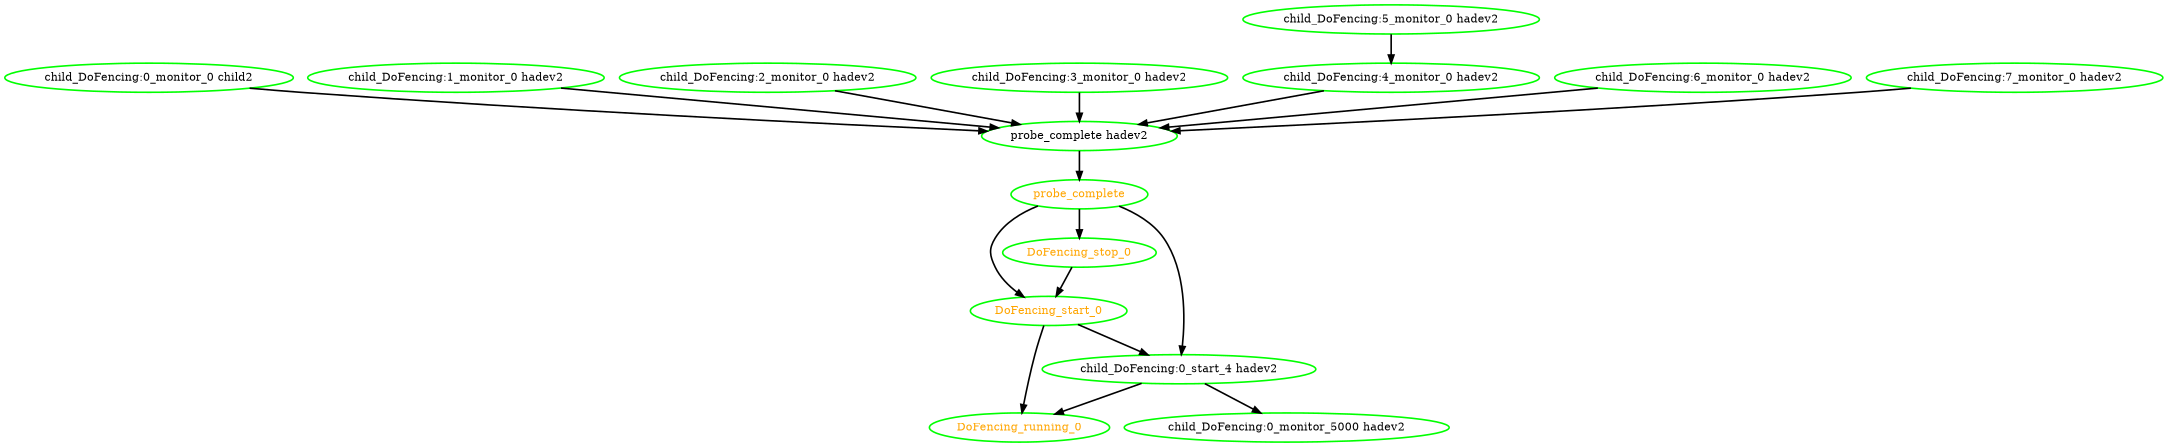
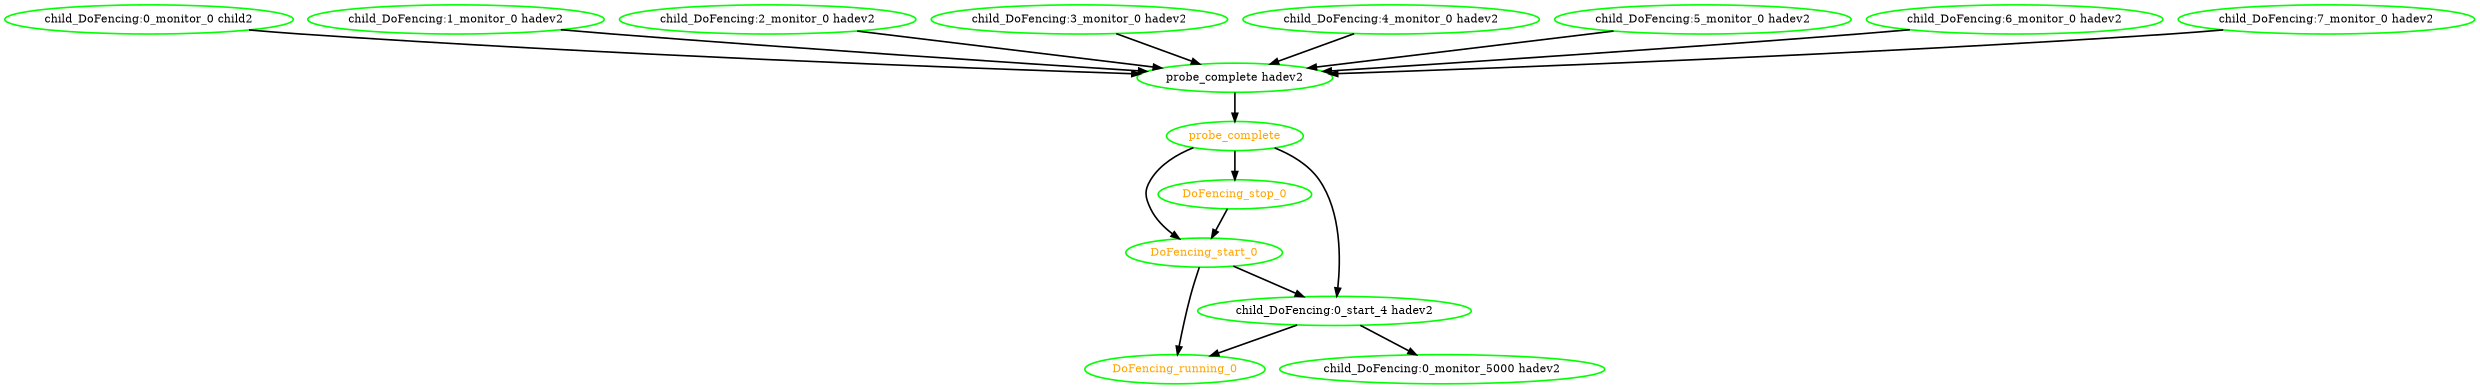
  digraph {
    node [color=green fontcolor=black style=bold]
    edge [style=bold]
    DoFencing_running_0 [fontcolor=orange]
    DoFencing_start_0 [fontcolor=orange]
    n3 [label="child_DoFencing:0_start_4 hadev2"]
    "child_DoFencing:0_monitor_5000 hadev2"
    DoFencing_stop_0 [fontcolor=orange]
    n6 [label="child_DoFencing:0_monitor_0 child2"]
    "probe_complete hadev2"
    probe_complete [fontcolor=orange]
    "child_DoFencing:1_monitor_0 hadev2"
    "child_DoFencing:2_monitor_0 hadev2"
    "child_DoFencing:3_monitor_0 hadev2"
    "child_DoFencing:4_monitor_0 hadev2"
    "child_DoFencing:5_monitor_0 hadev2"
    "child_DoFencing:6_monitor_0 hadev2"
    "child_DoFencing:7_monitor_0 hadev2"
    DoFencing_start_0 -> DoFencing_running_0
    DoFencing_start_0 -> n3
    n3 -> DoFencing_running_0
    n3 -> "child_DoFencing:0_monitor_5000 hadev2"
    DoFencing_stop_0 -> DoFencing_start_0
    n6 -> "probe_complete hadev2"
    "probe_complete hadev2" -> probe_complete
    probe_complete -> DoFencing_start_0
    probe_complete -> n3
    probe_complete -> DoFencing_stop_0
    "child_DoFencing:1_monitor_0 hadev2" -> "probe_complete hadev2"
    "child_DoFencing:2_monitor_0 hadev2" -> "probe_complete hadev2"
    "child_DoFencing:3_monitor_0 hadev2" -> "probe_complete hadev2"
    "child_DoFencing:4_monitor_0 hadev2" -> "probe_complete hadev2"
-   "child_DoFencing:5_monitor_0 hadev2" -> "child_DoFencing:4_monitor_0 hadev2"
+   "child_DoFencing:5_monitor_0 hadev2" -> "probe_complete hadev2"
    "child_DoFencing:6_monitor_0 hadev2" -> "probe_complete hadev2"
    "child_DoFencing:7_monitor_0 hadev2" -> "probe_complete hadev2"
  }
